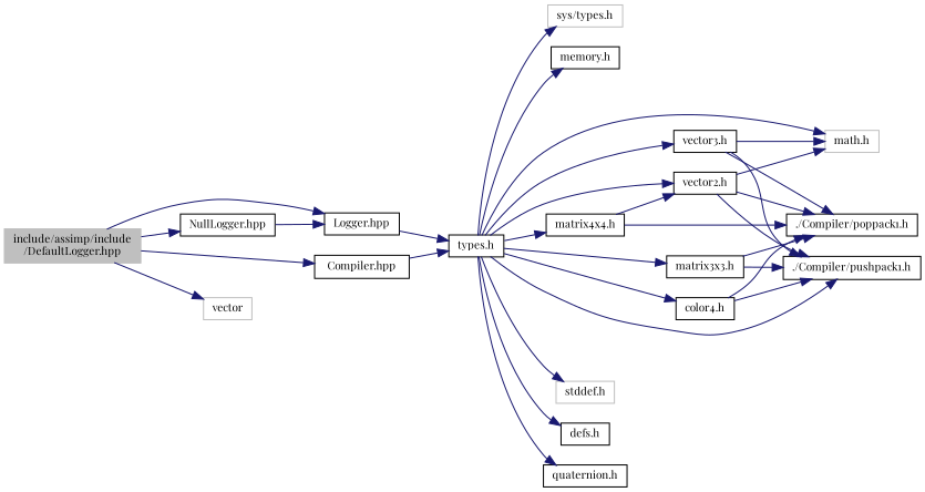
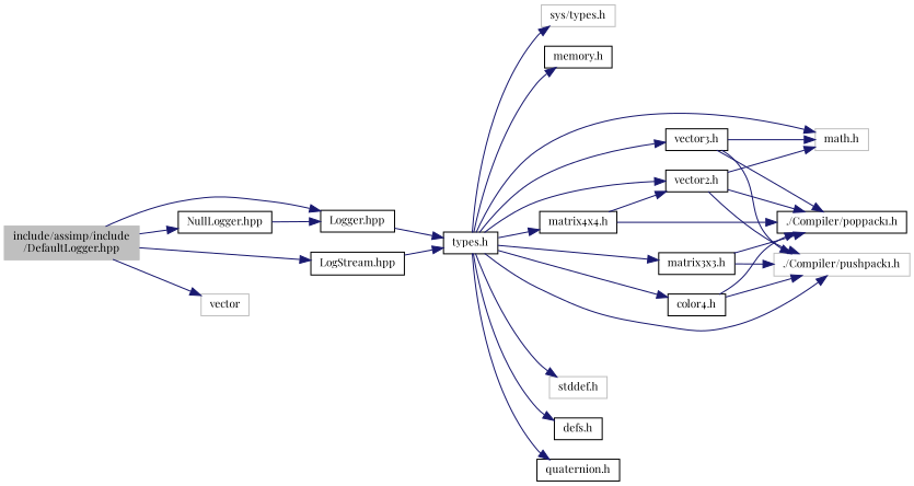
  digraph {
    fontname="Playfair Display"
    rankdir=LR
    node [color=black fillcolor=white fontname="Playfair Display" fontsize=10 shape=record style=filled]
    edge [color=midnightblue fontname="Playfair Display" fontsize=10 labelfontname=Helvetica labelfontsize=10 style=solid]
    n1 [color=grey75 fillcolor=grey75 fontcolor=black height=0.2 label="include/assimp/include\l/DefaultLogger.hpp" width=0.4]
    n2 [height=0.2 label="Logger.hpp" width=0.4]
-   n3 [height=0.2 label="Compiler.hpp" width=0.4]
+   n3 [height=0.2 label="LogStream.hpp" width=0.4]
    n4 [height=0.2 label="NullLogger.hpp" width=0.4]
    n5 [color=grey75 height=0.2 label=vector width=0.4]
    n6 [height=0.2 label="types.h" width=0.4]
    n7 [color=grey75 height=0.2 label="sys/types.h" width=0.4]
    n8 [height=0.2 label="memory.h" width=0.4]
    n9 [color=grey75 height=0.2 label="math.h" width=0.4]
    n10 [color=grey75 height=0.2 label="stddef.h" width=0.4]
    n11 [height=0.2 label="defs.h" width=0.4]
    n12 [height=0.2 label="vector3.h" width=0.4]
-   n13 [height=0.2 label="./Compiler/pushpack1.h" width=0.4]
+   n13 [color=grey75 height=0.2 label="./Compiler/pushpack1.h" width=0.4]
    n14 [height=0.2 label="vector2.h" width=0.4]
    n15 [height=0.2 label="color4.h" width=0.4]
    n16 [height=0.2 label="matrix3x3.h" width=0.4]
    n17 [height=0.2 label="matrix4x4.h" width=0.4]
    n18 [height=0.2 label="quaternion.h" width=0.4]
    n19 [height=0.2 label="./Compiler/poppack1.h" width=0.4]
    n1 -> n2
    n1 -> n3
    n1 -> n4
    n1 -> n5
    n2 -> n6
    n3 -> n6
    n4 -> n2
    n6 -> n7
    n6 -> n8
    n6 -> n9
    n6 -> n10
    n6 -> n11
    n6 -> n12
    n6 -> n13
    n6 -> n14
    n6 -> n15
    n6 -> n16
    n6 -> n17
    n6 -> n18
    n12 -> n9
    n12 -> n13
    n12 -> n19
    n14 -> n9
    n14 -> n13
    n14 -> n19
    n15 -> n13
    n15 -> n19
    n16 -> n13
    n16 -> n19
    n17 -> n14
    n17 -> n19
  }
